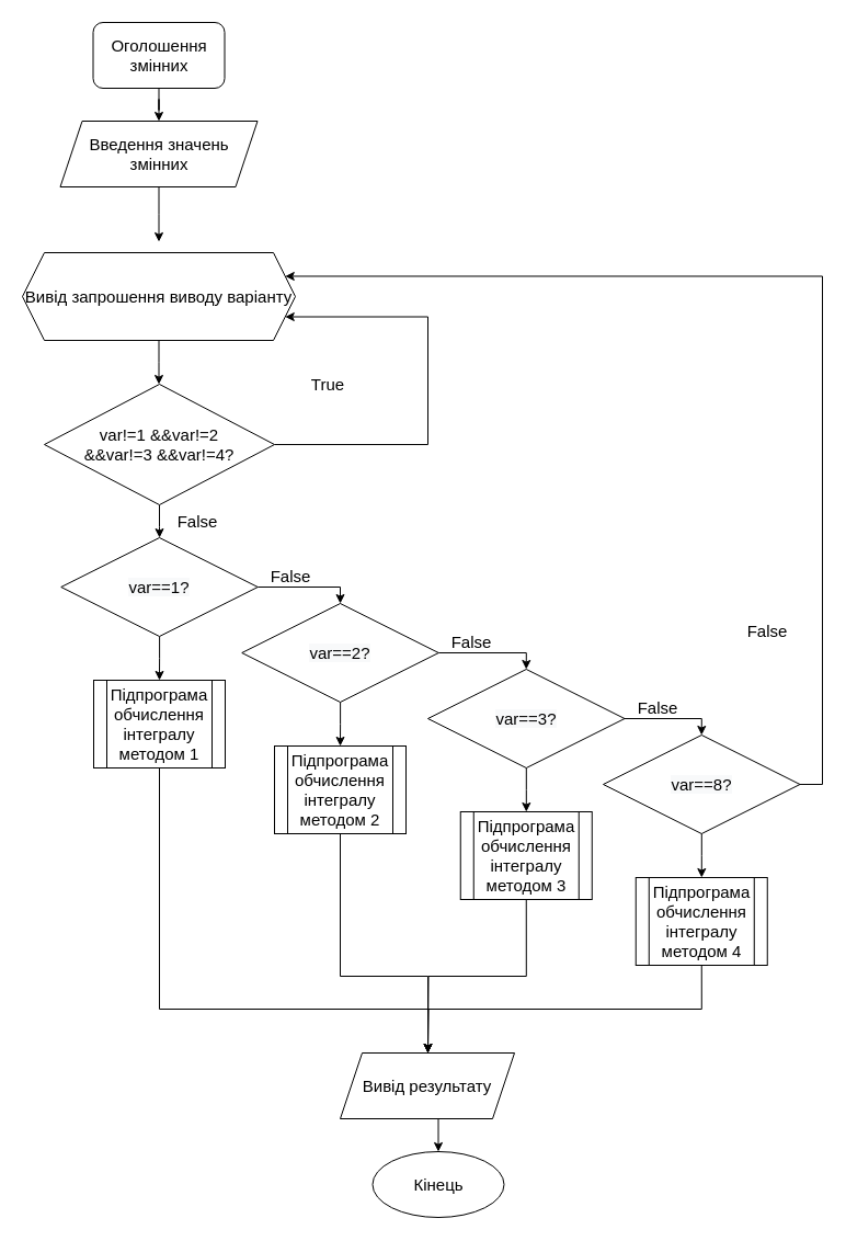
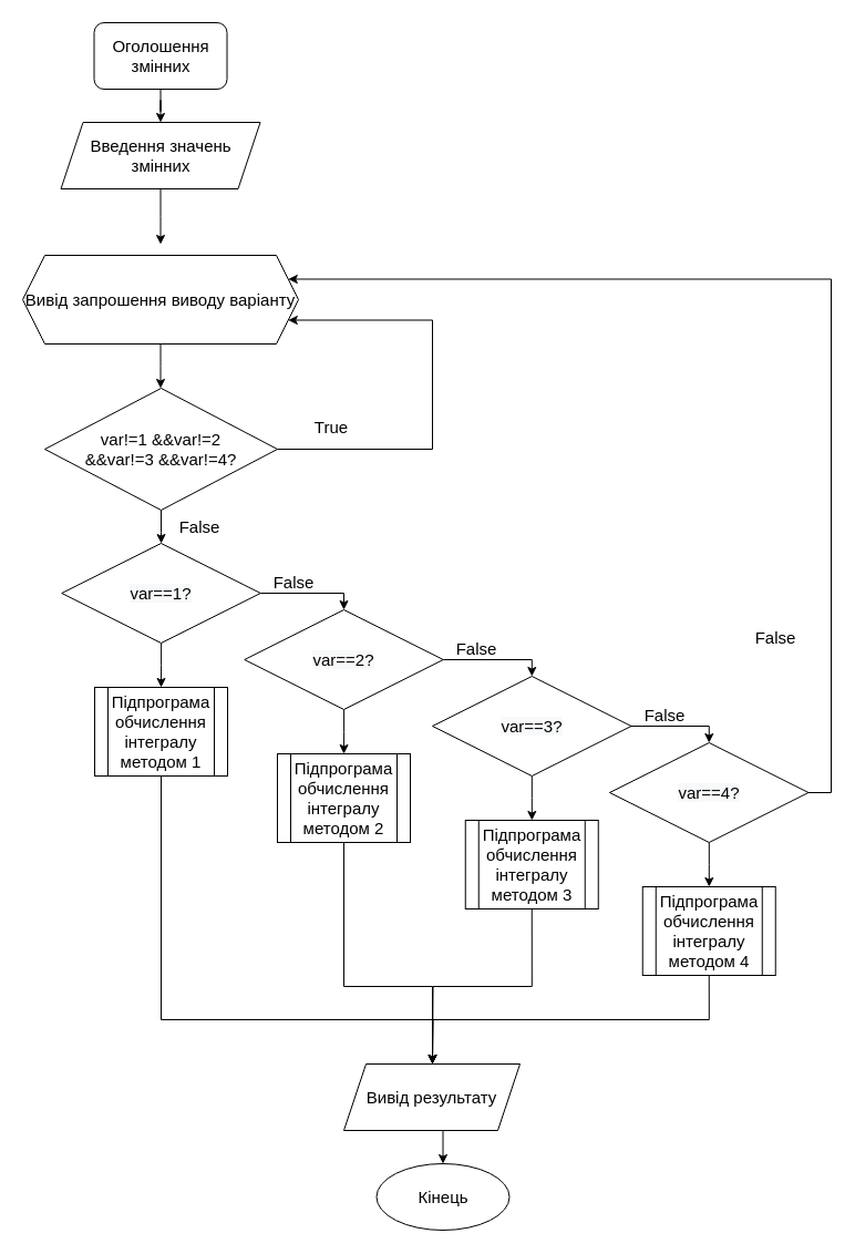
  <mxCell id="0" />
  <mxCell id="1" parent="0" />
  <mxCell id="2" value="" style="edgeStyle=orthogonalEdgeStyle;rounded=0;orthogonalLoop=1;jettySize=auto;html=1;fontSize=15;" edge="1" parent="1" source="3" target="5"><mxGeometry relative="1" as="geometry" /></mxCell>
  <mxCell id="3" value="Оголошення змінних" style="whiteSpace=wrap;html=1;fontSize=15;rounded=1;" vertex="1" parent="1"><mxGeometry x="84.5" y="20" width="120" height="60" as="geometry" /></mxCell>
  <mxCell id="4" value="" style="edgeStyle=orthogonalEdgeStyle;rounded=0;orthogonalLoop=1;jettySize=auto;html=1;fontSize=15;" edge="1" parent="1" source="5"><mxGeometry relative="1" as="geometry"><mxPoint x="144.5" y="220" as="targetPoint" /></mxGeometry></mxCell>
  <mxCell id="5" value="Введення значень змінних" style="shape=parallelogram;perimeter=parallelogramPerimeter;whiteSpace=wrap;html=1;fixedSize=1;fontSize=15;" vertex="1" parent="1"><mxGeometry x="54.5" y="110" width="180" height="60" as="geometry" /></mxCell>
  <mxCell id="6" value="" style="edgeStyle=orthogonalEdgeStyle;rounded=0;orthogonalLoop=1;jettySize=auto;html=1;fontSize=15;" edge="1" parent="1" source="7"><mxGeometry relative="1" as="geometry"><mxPoint x="144.5" y="350" as="targetPoint" /></mxGeometry></mxCell>
  <mxCell id="7" value="Вивід запрошення виводу варіанту" style="shape=hexagon;perimeter=hexagonPerimeter2;whiteSpace=wrap;html=1;fixedSize=1;fontSize=15;" vertex="1" parent="1"><mxGeometry x="20" y="230" width="249" height="80" as="geometry" /></mxCell>
  <mxCell id="8" style="edgeStyle=orthogonalEdgeStyle;rounded=0;orthogonalLoop=1;jettySize=auto;html=1;exitX=1;exitY=0.5;exitDx=0;exitDy=0;fontSize=15;entryX=1;entryY=0.75;entryDx=0;entryDy=0;" edge="1" parent="1" source="10" target="7"><mxGeometry relative="1" as="geometry"><mxPoint x="370" y="270" as="targetPoint" /><Array as="points"><mxPoint x="390" y="405" /><mxPoint x="390" y="289" /></Array></mxGeometry></mxCell>
  <mxCell id="9" value="" style="edgeStyle=orthogonalEdgeStyle;rounded=0;orthogonalLoop=1;jettySize=auto;html=1;fontSize=15;" edge="1" parent="1" source="10" target="14"><mxGeometry relative="1" as="geometry" /></mxCell>
  <mxCell id="10" value="var!=1 &amp;amp;&amp;amp;var!=2 &lt;br&gt;&amp;amp;&amp;amp;var!=3 &amp;amp;&amp;amp;var!=4?" style="rhombus;whiteSpace=wrap;html=1;fontSize=15;" vertex="1" parent="1"><mxGeometry x="40" y="350" width="210" height="110" as="geometry" /></mxCell>
- <mxCell id="11" value="True" style="text;html=1;strokeColor=none;fillColor=none;align=center;verticalAlign=middle;whiteSpace=wrap;rounded=0;fontSize=15;" vertex="1" parent="1"><mxGeometry x="269" y="335" width="60" height="30" as="geometry" /></mxCell>
+ <mxCell id="11" value="True" style="text;html=1;strokeColor=none;fillColor=none;align=center;verticalAlign=middle;whiteSpace=wrap;rounded=0;fontSize=15;" vertex="1" parent="1"><mxGeometry x="269" y="370" width="60" height="30" as="geometry" /></mxCell>
  <mxCell id="12" value="" style="edgeStyle=orthogonalEdgeStyle;rounded=0;orthogonalLoop=1;jettySize=auto;html=1;fontSize=15;" edge="1" parent="1" source="14" target="25"><mxGeometry relative="1" as="geometry" /></mxCell>
  <mxCell id="13" style="edgeStyle=orthogonalEdgeStyle;rounded=0;orthogonalLoop=1;jettySize=auto;html=1;exitX=1;exitY=0.5;exitDx=0;exitDy=0;entryX=0.5;entryY=0;entryDx=0;entryDy=0;fontSize=15;" edge="1" parent="1" source="14" target="17"><mxGeometry relative="1" as="geometry"><Array as="points"><mxPoint x="310" y="535" /></Array></mxGeometry></mxCell>
  <mxCell id="14" value="&lt;span style=&quot;color: rgb(0, 0, 0); font-family: Helvetica; font-size: 15px; font-style: normal; font-variant-ligatures: normal; font-variant-caps: normal; font-weight: 400; letter-spacing: normal; orphans: 2; text-align: center; text-indent: 0px; text-transform: none; widows: 2; word-spacing: 0px; -webkit-text-stroke-width: 0px; background-color: rgb(248, 249, 250); text-decoration-thickness: initial; text-decoration-style: initial; text-decoration-color: initial; float: none; display: inline !important;&quot;&gt;var==1?&lt;/span&gt;" style="rhombus;whiteSpace=wrap;html=1;fontSize=15;" vertex="1" parent="1"><mxGeometry x="55.25" y="490" width="179.5" height="90" as="geometry" /></mxCell>
  <mxCell id="15" value="" style="edgeStyle=orthogonalEdgeStyle;rounded=0;orthogonalLoop=1;jettySize=auto;html=1;fontSize=15;" edge="1" parent="1" source="17"><mxGeometry relative="1" as="geometry"><mxPoint x="310" y="680" as="targetPoint" /></mxGeometry></mxCell>
  <mxCell id="16" style="edgeStyle=orthogonalEdgeStyle;rounded=0;orthogonalLoop=1;jettySize=auto;html=1;exitX=1;exitY=0.5;exitDx=0;exitDy=0;entryX=0.5;entryY=0;entryDx=0;entryDy=0;fontSize=15;" edge="1" parent="1" source="17" target="20"><mxGeometry relative="1" as="geometry"><Array as="points"><mxPoint x="480" y="595" /></Array></mxGeometry></mxCell>
  <mxCell id="17" value="&lt;span style=&quot;color: rgb(0, 0, 0); font-family: Helvetica; font-size: 15px; font-style: normal; font-variant-ligatures: normal; font-variant-caps: normal; font-weight: 400; letter-spacing: normal; orphans: 2; text-align: center; text-indent: 0px; text-transform: none; widows: 2; word-spacing: 0px; -webkit-text-stroke-width: 0px; background-color: rgb(248, 249, 250); text-decoration-thickness: initial; text-decoration-style: initial; text-decoration-color: initial; float: none; display: inline !important;&quot;&gt;var==2?&lt;/span&gt;" style="rhombus;whiteSpace=wrap;html=1;fontSize=15;" vertex="1" parent="1"><mxGeometry x="220.25" y="550" width="179.5" height="90" as="geometry" /></mxCell>
  <mxCell id="18" value="" style="edgeStyle=orthogonalEdgeStyle;rounded=0;orthogonalLoop=1;jettySize=auto;html=1;fontSize=15;" edge="1" parent="1" source="20"><mxGeometry relative="1" as="geometry"><mxPoint x="479.8" y="740" as="targetPoint" /></mxGeometry></mxCell>
  <mxCell id="19" style="edgeStyle=orthogonalEdgeStyle;rounded=0;orthogonalLoop=1;jettySize=auto;html=1;exitX=1;exitY=0.5;exitDx=0;exitDy=0;entryX=0.5;entryY=0;entryDx=0;entryDy=0;fontSize=15;" edge="1" parent="1" source="20" target="23"><mxGeometry relative="1" as="geometry"><Array as="points"><mxPoint x="640" y="655" /></Array></mxGeometry></mxCell>
  <mxCell id="20" value="&lt;span style=&quot;color: rgb(0, 0, 0); font-family: Helvetica; font-size: 15px; font-style: normal; font-variant-ligatures: normal; font-variant-caps: normal; font-weight: 400; letter-spacing: normal; orphans: 2; text-align: center; text-indent: 0px; text-transform: none; widows: 2; word-spacing: 0px; -webkit-text-stroke-width: 0px; background-color: rgb(248, 249, 250); text-decoration-thickness: initial; text-decoration-style: initial; text-decoration-color: initial; float: none; display: inline !important;&quot;&gt;var==3?&lt;/span&gt;" style="rhombus;whiteSpace=wrap;html=1;fontSize=15;" vertex="1" parent="1"><mxGeometry x="390" y="610" width="179.5" height="90" as="geometry" /></mxCell>
  <mxCell id="21" value="" style="edgeStyle=orthogonalEdgeStyle;rounded=0;orthogonalLoop=1;jettySize=auto;html=1;fontSize=15;" edge="1" parent="1" source="23"><mxGeometry relative="1" as="geometry"><mxPoint x="639.8" y="800" as="targetPoint" /></mxGeometry></mxCell>
  <mxCell id="22" style="edgeStyle=orthogonalEdgeStyle;rounded=0;orthogonalLoop=1;jettySize=auto;html=1;exitX=1;exitY=0.5;exitDx=0;exitDy=0;fontSize=15;entryX=1;entryY=0.25;entryDx=0;entryDy=0;" edge="1" parent="1" source="23" target="7"><mxGeometry relative="1" as="geometry"><mxPoint x="270" y="270" as="targetPoint" /><Array as="points"><mxPoint x="750" y="715" /><mxPoint x="750" y="251" /></Array></mxGeometry></mxCell>
- <mxCell id="23" value="&lt;span style=&quot;color: rgb(0, 0, 0); font-family: Helvetica; font-size: 15px; font-style: normal; font-variant-ligatures: normal; font-variant-caps: normal; font-weight: 400; letter-spacing: normal; orphans: 2; text-align: center; text-indent: 0px; text-transform: none; widows: 2; word-spacing: 0px; -webkit-text-stroke-width: 0px; background-color: rgb(248, 249, 250); text-decoration-thickness: initial; text-decoration-style: initial; text-decoration-color: initial; float: none; display: inline !important;&quot;&gt;var==8?&lt;/span&gt;" style="rhombus;whiteSpace=wrap;html=1;fontSize=15;" vertex="1" parent="1"><mxGeometry x="550" y="670" width="179.5" height="90" as="geometry" /></mxCell>
+ <mxCell id="23" value="&lt;span style=&quot;color: rgb(0, 0, 0); font-family: Helvetica; font-size: 15px; font-style: normal; font-variant-ligatures: normal; font-variant-caps: normal; font-weight: 400; letter-spacing: normal; orphans: 2; text-align: center; text-indent: 0px; text-transform: none; widows: 2; word-spacing: 0px; -webkit-text-stroke-width: 0px; background-color: rgb(248, 249, 250); text-decoration-thickness: initial; text-decoration-style: initial; text-decoration-color: initial; float: none; display: inline !important;&quot;&gt;var==4?&lt;/span&gt;" style="rhombus;whiteSpace=wrap;html=1;fontSize=15;" vertex="1" parent="1"><mxGeometry x="550" y="670" width="179.5" height="90" as="geometry" /></mxCell>
  <mxCell id="24" style="edgeStyle=orthogonalEdgeStyle;rounded=0;orthogonalLoop=1;jettySize=auto;html=1;exitX=0.5;exitY=1;exitDx=0;exitDy=0;fontSize=15;" edge="1" parent="1" source="25"><mxGeometry relative="1" as="geometry"><mxPoint x="390" y="960" as="targetPoint" /><Array as="points"><mxPoint x="145" y="920" /><mxPoint x="390" y="920" /></Array></mxGeometry></mxCell>
  <mxCell id="25" value="Підпрограма обчислення інтегралу методом 1" style="shape=process;whiteSpace=wrap;html=1;backgroundOutline=1;fontSize=15;" vertex="1" parent="1"><mxGeometry x="85" y="620" width="120" height="80" as="geometry" /></mxCell>
  <mxCell id="26" value="False" style="text;html=1;strokeColor=none;fillColor=none;align=center;verticalAlign=middle;whiteSpace=wrap;rounded=0;fontSize=15;" vertex="1" parent="1"><mxGeometry x="150" y="460" width="60" height="30" as="geometry" /></mxCell>
  <mxCell id="27" value="False" style="text;html=1;strokeColor=none;fillColor=none;align=center;verticalAlign=middle;whiteSpace=wrap;rounded=0;fontSize=15;" vertex="1" parent="1"><mxGeometry x="234.5" y="510" width="60" height="30" as="geometry" /></mxCell>
  <mxCell id="28" value="False" style="text;html=1;strokeColor=none;fillColor=none;align=center;verticalAlign=middle;whiteSpace=wrap;rounded=0;fontSize=15;" vertex="1" parent="1"><mxGeometry x="399.75" y="570" width="60" height="30" as="geometry" /></mxCell>
  <mxCell id="29" value="False" style="text;html=1;strokeColor=none;fillColor=none;align=center;verticalAlign=middle;whiteSpace=wrap;rounded=0;fontSize=15;" vertex="1" parent="1"><mxGeometry x="569.5" y="630" width="60" height="30" as="geometry" /></mxCell>
  <mxCell id="30" value="False" style="text;html=1;strokeColor=none;fillColor=none;align=center;verticalAlign=middle;whiteSpace=wrap;rounded=0;fontSize=15;" vertex="1" parent="1"><mxGeometry x="669.5" y="560" width="60" height="30" as="geometry" /></mxCell>
  <mxCell id="31" style="edgeStyle=orthogonalEdgeStyle;rounded=0;orthogonalLoop=1;jettySize=auto;html=1;exitX=0.5;exitY=1;exitDx=0;exitDy=0;fontSize=15;" edge="1" parent="1" source="32"><mxGeometry relative="1" as="geometry"><mxPoint x="390" y="960" as="targetPoint" /><Array as="points"><mxPoint x="310" y="890" /><mxPoint x="390" y="890" /></Array></mxGeometry></mxCell>
  <mxCell id="32" value="Підпрограма обчислення інтегралу методом 2" style="shape=process;whiteSpace=wrap;html=1;backgroundOutline=1;fontSize=15;" vertex="1" parent="1"><mxGeometry x="250" y="680" width="120" height="80" as="geometry" /></mxCell>
  <mxCell id="33" style="edgeStyle=orthogonalEdgeStyle;rounded=0;orthogonalLoop=1;jettySize=auto;html=1;exitX=0.5;exitY=1;exitDx=0;exitDy=0;fontSize=15;" edge="1" parent="1" source="34"><mxGeometry relative="1" as="geometry"><mxPoint x="390" y="960" as="targetPoint" /></mxGeometry></mxCell>
  <mxCell id="34" value="Підпрограма обчислення інтегралу методом 3" style="shape=process;whiteSpace=wrap;html=1;backgroundOutline=1;fontSize=15;" vertex="1" parent="1"><mxGeometry x="419.75" y="740" width="120" height="80" as="geometry" /></mxCell>
  <mxCell id="35" style="edgeStyle=orthogonalEdgeStyle;rounded=0;orthogonalLoop=1;jettySize=auto;html=1;exitX=0.5;exitY=1;exitDx=0;exitDy=0;fontSize=15;" edge="1" parent="1" source="36"><mxGeometry relative="1" as="geometry"><mxPoint x="390" y="960" as="targetPoint" /></mxGeometry></mxCell>
  <mxCell id="36" value="Підпрограма обчислення інтегралу методом 4" style="shape=process;whiteSpace=wrap;html=1;backgroundOutline=1;fontSize=15;" vertex="1" parent="1"><mxGeometry x="579.75" y="800" width="120" height="80" as="geometry" /></mxCell>
  <mxCell id="37" style="edgeStyle=orthogonalEdgeStyle;rounded=0;orthogonalLoop=1;jettySize=auto;html=1;exitX=0.5;exitY=1;exitDx=0;exitDy=0;entryX=0.5;entryY=0;entryDx=0;entryDy=0;fontSize=15;" edge="1" parent="1" source="38" target="39"><mxGeometry relative="1" as="geometry" /></mxCell>
  <mxCell id="38" value="Вивід результату" style="shape=parallelogram;perimeter=parallelogramPerimeter;whiteSpace=wrap;html=1;fixedSize=1;fontSize=15;" vertex="1" parent="1"><mxGeometry x="310" y="960" width="159" height="60" as="geometry" /></mxCell>
  <mxCell id="39" value="Кінець" style="ellipse;whiteSpace=wrap;html=1;fontSize=15;" vertex="1" parent="1"><mxGeometry x="339.5" y="1050" width="120" height="60" as="geometry" /></mxCell>
